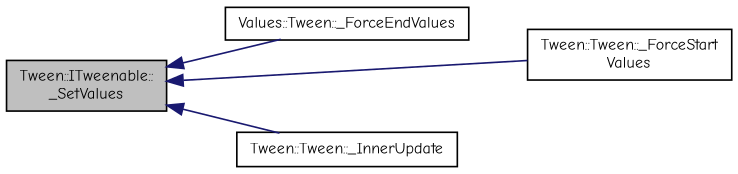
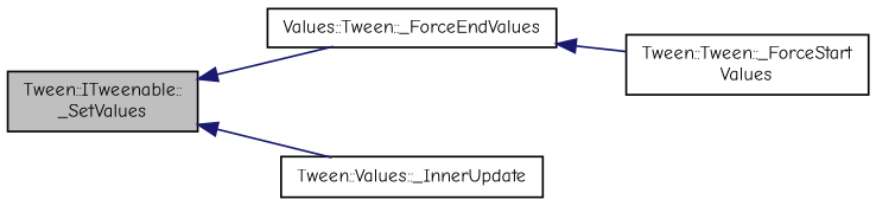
  digraph {
    fontname="Comic Neue"
    rankdir=LR
    node [color=black fontname="Comic Neue" fontsize=10 shape=record]
    edge [color=midnightblue dir=back fontname="Comic Neue" fontsize=10 labelfontname=FreeSans labelfontsize=10 style=solid]
    n1 [fillcolor=grey75 fontcolor=black height=0.2 label="Tween::ITweenable::\l_SetValues" style=filled width=0.4]
    n2 [height=0.2 label="Values::Tween::_ForceEndValues" width=0.4]
    n3 [height=0.2 label="Tween::Tween::_ForceStart\lValues" width=0.4]
-   n4 [height=0.2 label="Tween::Tween::_InnerUpdate" width=0.4]
+   n4 [height=0.2 label="Tween::Values::_InnerUpdate" width=0.4]
    n1 -> n2
-   n1 -> n3
+   n2 -> n3
    n1 -> n4
  }
